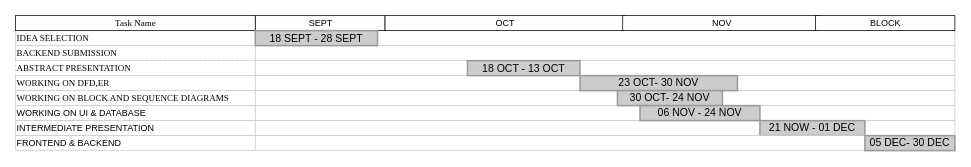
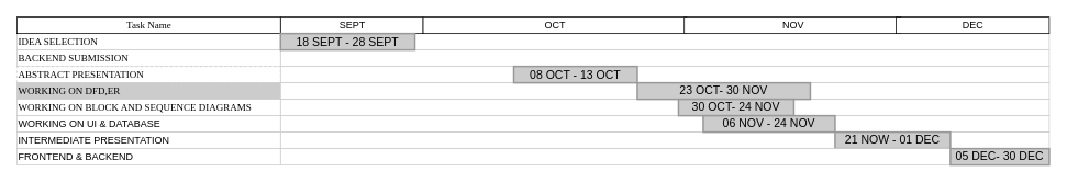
  <mxCell id="0" style=";html=1;" />
  <mxCell id="1" style=";html=1;" parent="0" />
  <mxCell id="2" value="&lt;font face=&quot;Times New Roman&quot;&gt;IDEA SELECTION&lt;/font&gt;" style="align=left;strokeColor=#CCCCCC;html=1;" vertex="1" parent="1"><mxGeometry x="20" y="40" width="320.0" height="20.0" as="geometry" /></mxCell>
  <mxCell id="3" value="&lt;font face=&quot;Times New Roman&quot;&gt;BACKEND SUBMISSION&lt;/font&gt;" style="align=left;strokeColor=#CCCCCC;html=1;" vertex="1" parent="1"><mxGeometry x="20" y="60" width="320" height="20" as="geometry" /></mxCell>
  <mxCell id="4" value="&lt;font face=&quot;Times New Roman&quot;&gt;ABSTRACT PRESENTATION&lt;/font&gt;" style="align=left;strokeColor=#CCCCCC;html=1;dashed=1;" vertex="1" parent="1"><mxGeometry x="20" y="80" width="320.0" height="20" as="geometry" /></mxCell>
- <mxCell id="5" value="&lt;font face=&quot;Times New Roman&quot;&gt;WORKING ON DFD,ER&lt;/font&gt;" style="align=left;strokeColor=#CCCCCC;html=1;" vertex="1" parent="1"><mxGeometry x="20" y="100" width="320.0" height="20" as="geometry" /></mxCell>
+ <mxCell id="5" value="&lt;font face=&quot;Times New Roman&quot;&gt;WORKING ON DFD,ER&lt;/font&gt;" style="align=left;strokeColor=#CCCCCC;html=1;fillColor=#cccccc;" vertex="1" parent="1"><mxGeometry x="20" y="100" width="320.0" height="20" as="geometry" /></mxCell>
  <mxCell id="6" value="&lt;font face=&quot;Times New Roman&quot;&gt;WORKING ON BLOCK AND SEQUENCE DIAGRAMS&lt;/font&gt;" style="align=left;strokeColor=#CCCCCC;html=1;" vertex="1" parent="1"><mxGeometry x="20" y="120" width="320.0" height="20" as="geometry" /></mxCell>
  <mxCell id="7" value="WORKING ON UI &amp;amp; DATABASE" style="align=left;strokeColor=#CCCCCC;html=1;" vertex="1" parent="1"><mxGeometry x="20" y="140" width="320.0" height="20" as="geometry" /></mxCell>
  <mxCell id="8" value="&lt;font face=&quot;Times New Roman&quot;&gt;Task Name&lt;/font&gt;" style="strokeWidth=1;fontStyle=0;html=1;" vertex="1" parent="1"><mxGeometry x="20" y="20" width="320" height="20" as="geometry" /></mxCell>
  <mxCell id="9" value="INTERMEDIATE PRESENTATION" style="align=left;strokeColor=#CCCCCC;html=1;" vertex="1" parent="1"><mxGeometry x="20" y="160" width="320.0" height="20" as="geometry" /></mxCell>
  <mxCell id="10" value="" style="align=left;strokeColor=#CCCCCC;html=1;" vertex="1" parent="1"><mxGeometry x="340" y="40" width="933" height="20" as="geometry" /></mxCell>
  <mxCell id="11" value="SEPT" style="strokeWidth=1;fontStyle=0;html=1;" vertex="1" parent="1"><mxGeometry x="340" y="20" width="173" height="20" as="geometry" /></mxCell>
  <mxCell id="12" value="OCT" style="strokeWidth=1;fontStyle=0;html=1;" vertex="1" parent="1"><mxGeometry x="513" y="20" width="320" height="20" as="geometry" /></mxCell>
  <mxCell id="13" value="NOV" style="strokeWidth=1;fontStyle=0;html=1;" vertex="1" parent="1"><mxGeometry x="830" y="20" width="263" height="20" as="geometry" /></mxCell>
- <mxCell id="14" value="BLOCK" style="strokeWidth=1;fontStyle=0;html=1;" vertex="1" parent="1"><mxGeometry x="1087" y="20" width="186" height="20" as="geometry" /></mxCell>
+ <mxCell id="14" value="DEC" style="strokeWidth=1;fontStyle=0;html=1;" vertex="1" parent="1"><mxGeometry x="1087" y="20" width="186" height="20" as="geometry" /></mxCell>
  <mxCell id="15" value="" style="align=left;strokeColor=#CCCCCC;html=1;" vertex="1" parent="1"><mxGeometry x="340" y="60" width="933" height="20" as="geometry" /></mxCell>
  <mxCell id="16" value="" style="align=left;strokeColor=#CCCCCC;html=1;" vertex="1" parent="1"><mxGeometry x="340" y="80" width="933" height="20" as="geometry" /></mxCell>
  <mxCell id="17" value="" style="align=left;strokeColor=#CCCCCC;html=1;" vertex="1" parent="1"><mxGeometry x="340" y="100" width="933" height="20" as="geometry" /></mxCell>
  <mxCell id="18" value="" style="align=left;strokeColor=#CCCCCC;html=1;" vertex="1" parent="1"><mxGeometry x="340" y="120" width="933" height="20" as="geometry" /></mxCell>
  <mxCell id="19" value="" style="align=left;strokeColor=#CCCCCC;html=1;" vertex="1" parent="1"><mxGeometry x="340" y="140" width="933" height="20" as="geometry" /></mxCell>
  <mxCell id="20" value="" style="align=left;strokeColor=#CCCCCC;html=1;" vertex="1" parent="1"><mxGeometry x="340" y="160" width="933" height="20" as="geometry" /></mxCell>
  <mxCell id="21" value="18 SEPT - 28 SEPT" style="whiteSpace=wrap;html=1;strokeWidth=2;fillColor=#CCCCCC;gradientColor=none;fontSize=14;align=center;strokeColor=#999999;" vertex="1" parent="1"><mxGeometry x="340" y="40" width="163" height="20" as="geometry" /></mxCell>
- <mxCell id="22" value="18 OCT - 13 OCT" style="whiteSpace=wrap;html=1;strokeWidth=2;fillColor=#CCCCCC;gradientColor=none;fontSize=14;align=center;strokeColor=#999999;" vertex="1" parent="1"><mxGeometry x="623" y="80" width="150" height="20" as="geometry" /></mxCell>
+ <mxCell id="22" value="08 OCT - 13 OCT" style="whiteSpace=wrap;html=1;strokeWidth=2;fillColor=#CCCCCC;gradientColor=none;fontSize=14;align=center;strokeColor=#999999;" vertex="1" parent="1"><mxGeometry x="623" y="80" width="150" height="20" as="geometry" /></mxCell>
  <mxCell id="23" value="23 OCT- 30 NOV" style="whiteSpace=wrap;html=1;strokeWidth=2;fillColor=#CCCCCC;gradientColor=none;fontSize=14;align=center;strokeColor=#999999;" vertex="1" parent="1"><mxGeometry x="773" y="100" width="210" height="20" as="geometry" /></mxCell>
  <mxCell id="24" value="30 OCT- 24 NOV" style="whiteSpace=wrap;html=1;strokeWidth=2;fillColor=#CCCCCC;gradientColor=none;fontSize=14;align=center;strokeColor=#999999;" vertex="1" parent="1"><mxGeometry x="823" y="120" width="140" height="20" as="geometry" /></mxCell>
  <mxCell id="25" value="06 NOV - 24 NOV" style="whiteSpace=wrap;html=1;strokeWidth=2;fillColor=#CCCCCC;gradientColor=none;fontSize=14;align=center;strokeColor=#999999;" vertex="1" parent="1"><mxGeometry x="853" y="140" width="160" height="20" as="geometry" /></mxCell>
  <mxCell id="26" value="21 NOW - 01 DEC" style="whiteSpace=wrap;html=1;strokeWidth=2;fillColor=#CCCCCC;gradientColor=none;fontSize=14;align=center;strokeColor=#999999;" vertex="1" parent="1"><mxGeometry x="1013" y="160" width="140" height="20" as="geometry" /></mxCell>
  <mxCell id="27" value="FRONTEND &amp;amp; BACKEND&amp;nbsp;" style="align=left;strokeColor=#CCCCCC;html=1;" vertex="1" parent="1"><mxGeometry x="20" y="180" width="320.0" height="20" as="geometry" /></mxCell>
  <mxCell id="28" value="" style="align=left;strokeColor=#CCCCCC;html=1;" vertex="1" parent="1"><mxGeometry x="340" y="180" width="933" height="20" as="geometry" /></mxCell>
  <mxCell id="29" value="05 DEC- 30 DEC" style="whiteSpace=wrap;html=1;strokeWidth=2;fillColor=#CCCCCC;gradientColor=none;fontSize=14;align=center;strokeColor=#999999;" vertex="1" parent="1"><mxGeometry x="1153" y="180" width="120" height="20" as="geometry" /></mxCell>
